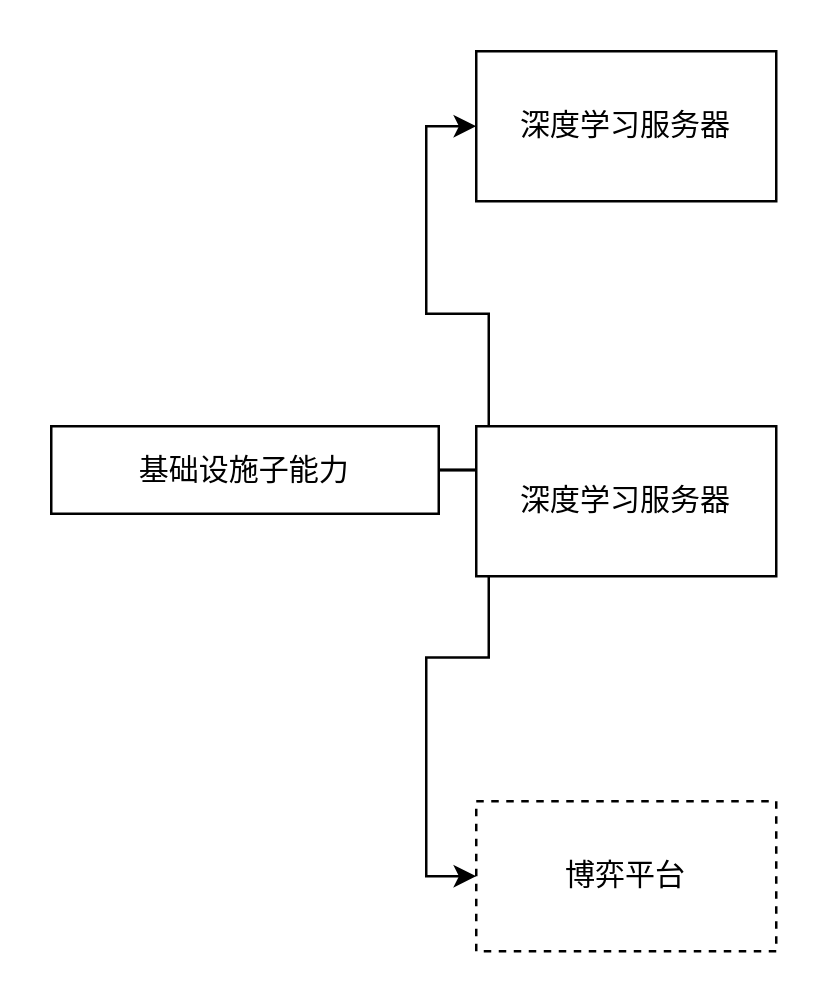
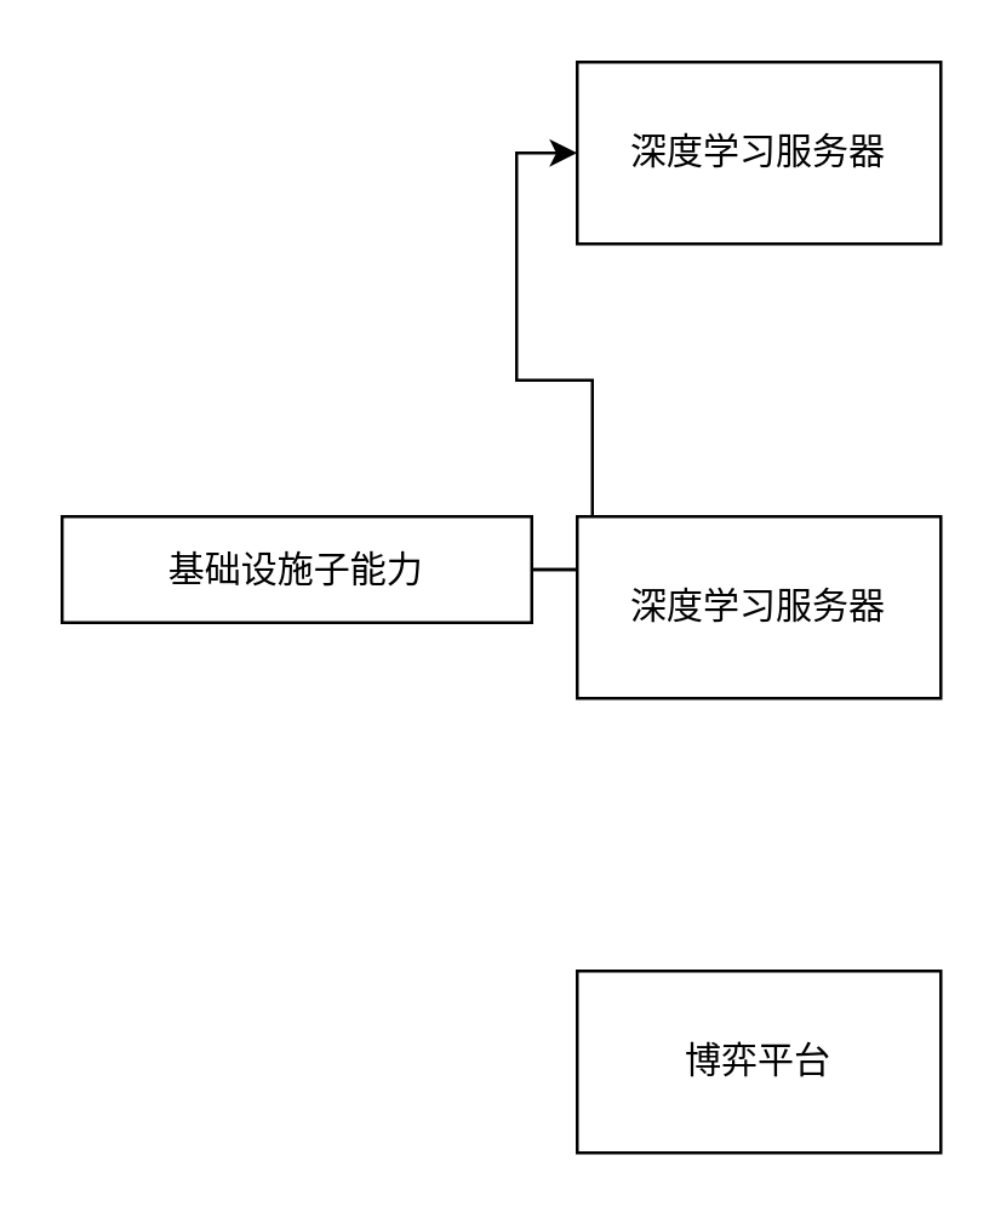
  <mxCell id="0" />
  <mxCell id="1" parent="0" />
  <mxCell id="2" style="edgeStyle=orthogonalEdgeStyle;rounded=0;orthogonalLoop=1;jettySize=auto;html=1;entryX=0;entryY=0.5;entryDx=0;entryDy=0;" parent="1" source="5" target="6" edge="1"><mxGeometry relative="1" as="geometry" /></mxCell>
  <mxCell id="3" style="edgeStyle=orthogonalEdgeStyle;rounded=0;orthogonalLoop=1;jettySize=auto;html=1;entryX=0;entryY=0.5;entryDx=0;entryDy=0;" parent="1" source="5" target="8" edge="1"><mxGeometry relative="1" as="geometry" /></mxCell>
- <mxCell id="4" style="edgeStyle=orthogonalEdgeStyle;rounded=0;orthogonalLoop=1;jettySize=auto;html=1;entryX=0;entryY=0.5;entryDx=0;entryDy=0;" parent="1" source="5" target="7" edge="1"><mxGeometry relative="1" as="geometry" /></mxCell>
  <mxCell id="5" value="基础设施子能力" style="rounded=0;whiteSpace=wrap;html=1;" parent="1" vertex="1"><mxGeometry x="20" y="170" width="155" height="35" as="geometry" /></mxCell>
  <mxCell id="6" value="深度学习服务器" style="rounded=0;whiteSpace=wrap;html=1;" parent="1" vertex="1"><mxGeometry x="190" y="170" width="120" height="60" as="geometry" /></mxCell>
- <mxCell id="7" value="博弈平台" style="rounded=0;whiteSpace=wrap;html=1;dashed=1;" parent="1" vertex="1"><mxGeometry x="190" y="320" width="120" height="60" as="geometry" /></mxCell>
+ <mxCell id="7" value="博弈平台" style="rounded=0;whiteSpace=wrap;html=1;" parent="1" vertex="1"><mxGeometry x="190" y="320" width="120" height="60" as="geometry" /></mxCell>
  <mxCell id="8" value="深度学习服务器" style="rounded=0;whiteSpace=wrap;html=1;" parent="1" vertex="1"><mxGeometry x="190" y="20" width="120" height="60" as="geometry" /></mxCell>
